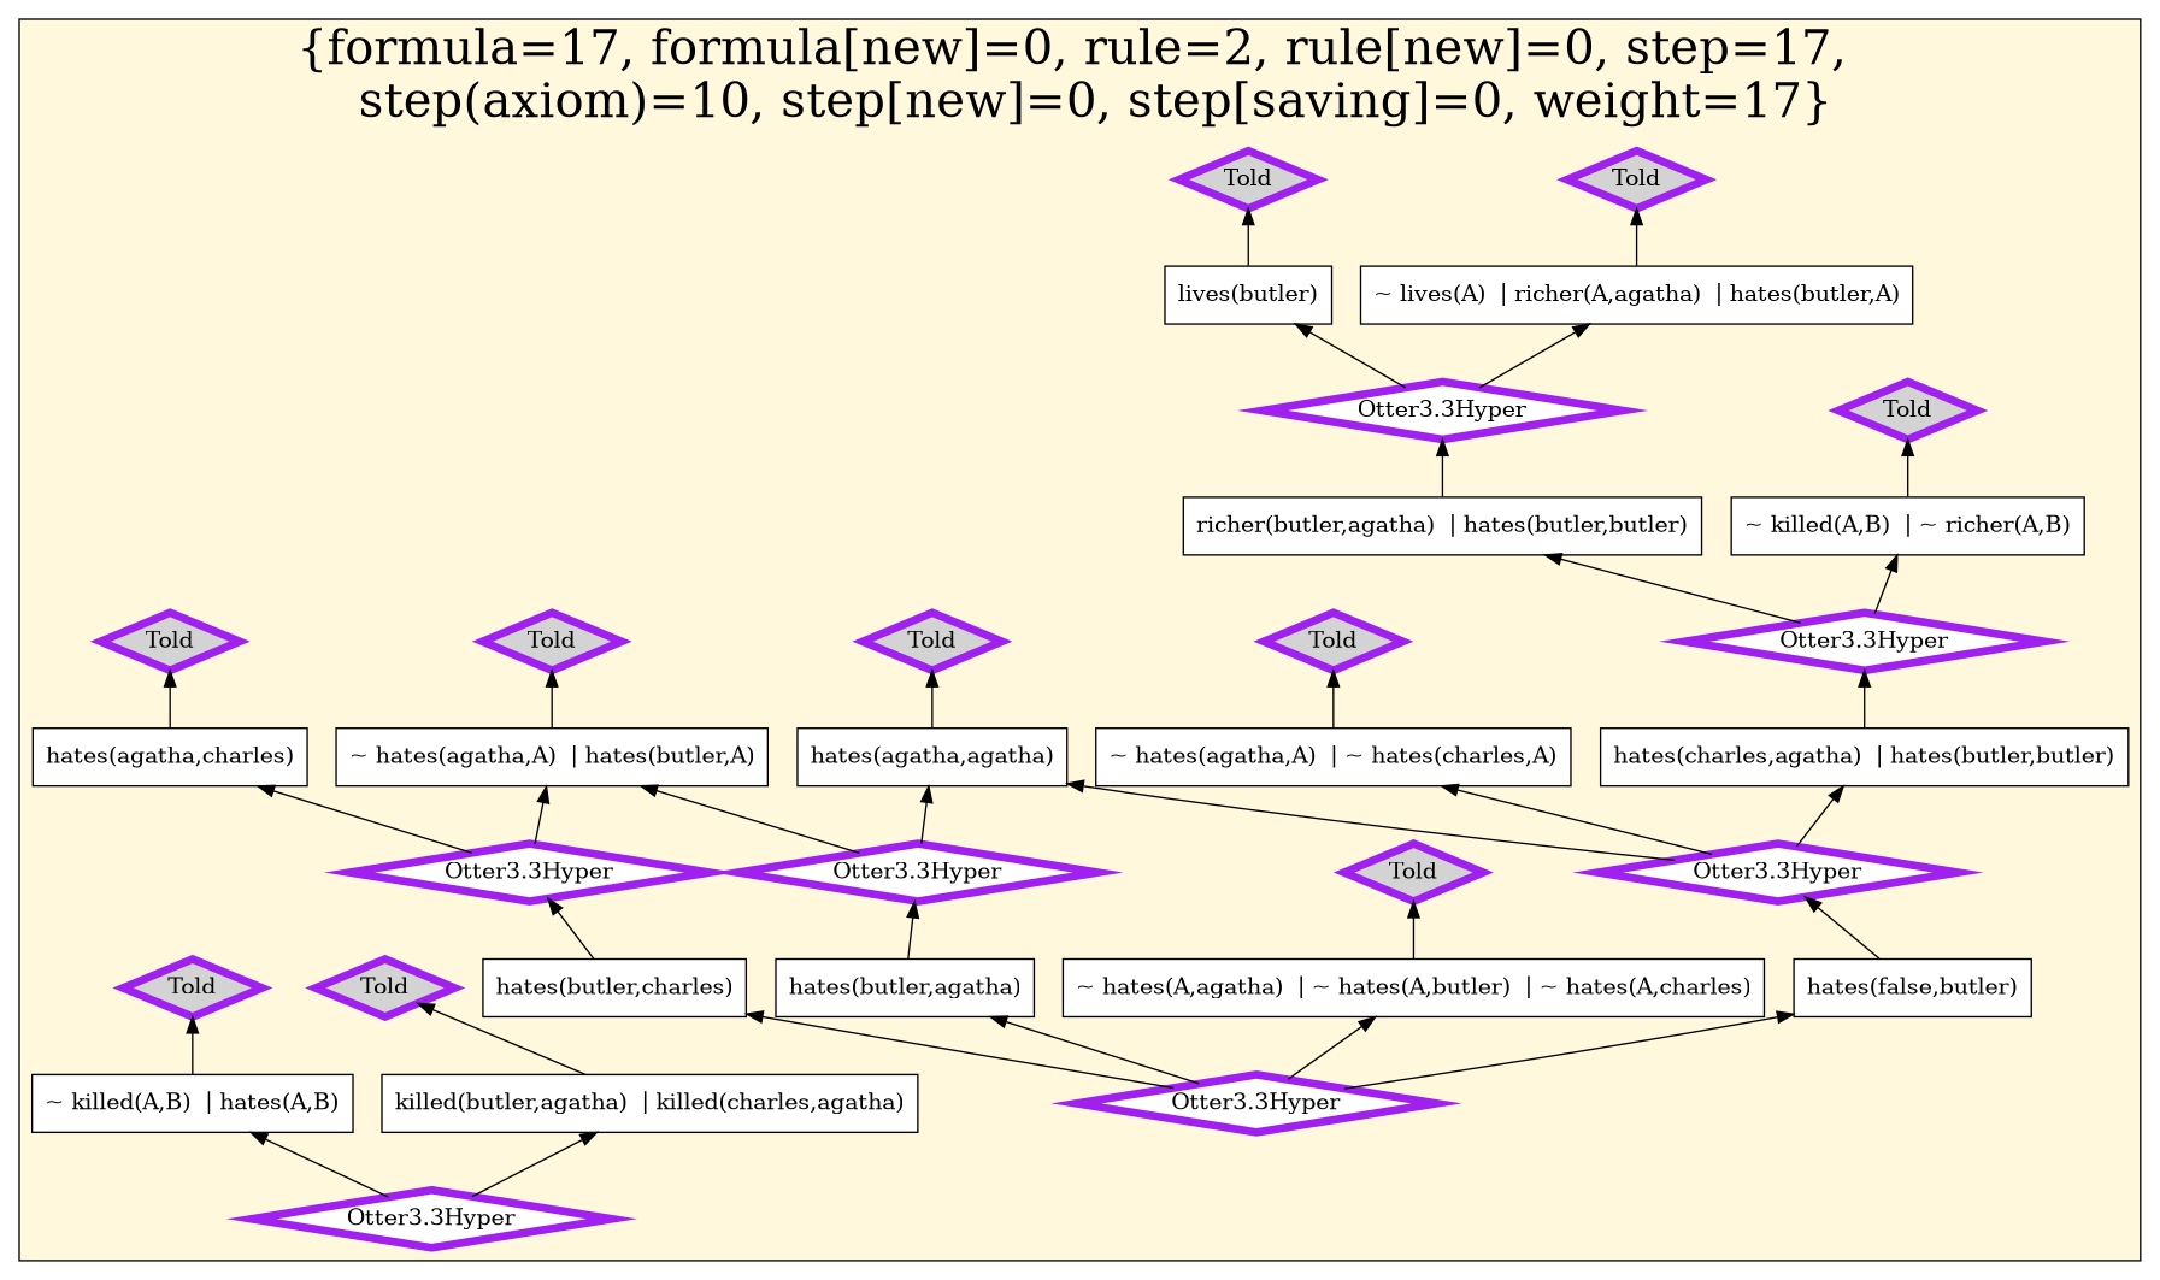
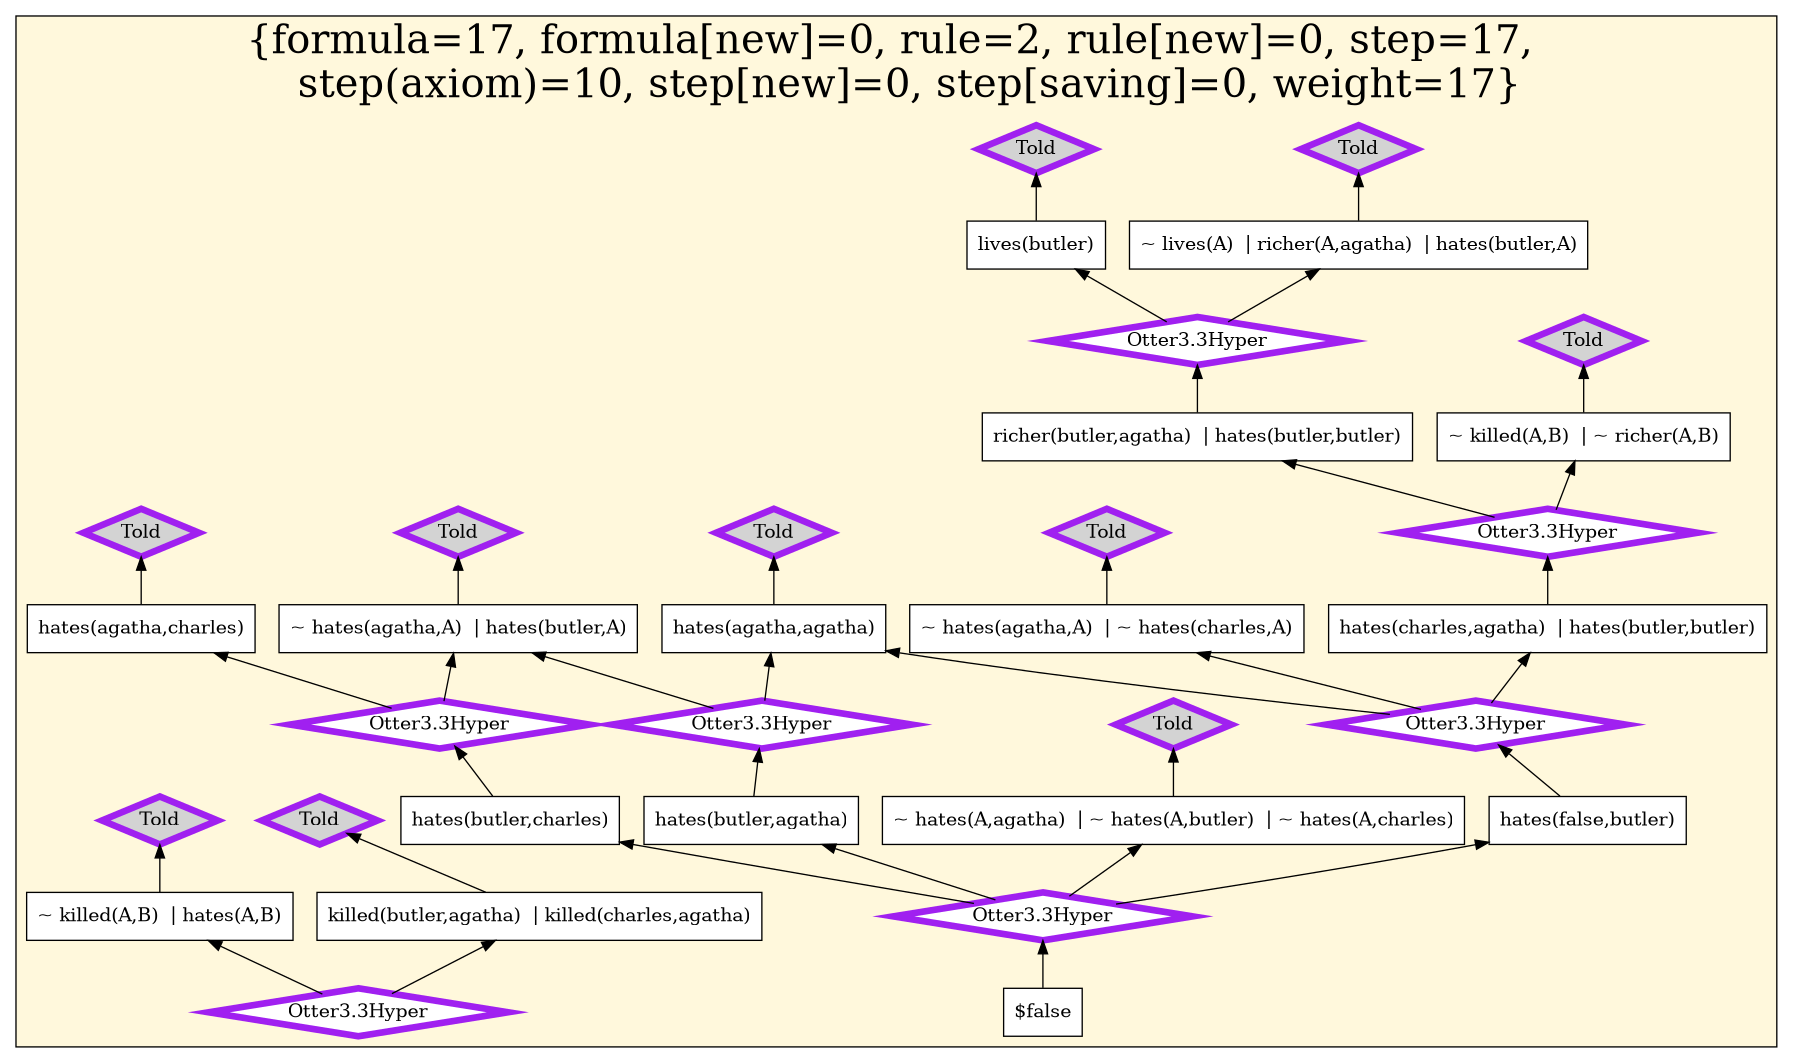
  digraph {
    rankdir=BT
    node [color=purple fillcolor=white shape=diamond style=filled penwidth=5]
    n1 [color=black label="lives(butler)" shape=box penwidth=""]
    n2 [color=black label="hates(charles,agatha)  | hates(butler,butler)" shape=box penwidth=""]
    n3 [color=black label="~ hates(agatha,A)  | hates(butler,A)" shape=box penwidth=""]
    n4 [color=black label="hates(butler,charles)" shape=box penwidth=""]
    n5 [color=black label="hates(butler,agatha)" shape=box penwidth=""]
    n6 [color=black label="richer(butler,agatha)  | hates(butler,butler)" shape=box penwidth=""]
    n7 [color=black label="~ hates(A,agatha)  | ~ hates(A,butler)  | ~ hates(A,charles)" shape=box penwidth=""]
    n8 [color=black label="hates(agatha,agatha)" shape=box penwidth=""]
    n9 [color=black label="hates(agatha,charles)" shape=box penwidth=""]
    n10 [color=black label="~ lives(A)  | richer(A,agatha)  | hates(butler,A)" shape=box penwidth=""]
    n11 [color=black label="hates(false,butler)" shape=box penwidth=""]
    n12 [color=black label="~ hates(agatha,A)  | ~ hates(charles,A)" shape=box penwidth=""]
    n13 [color=black label="~ killed(A,B)  | ~ richer(A,B)" shape=box penwidth=""]
+   n14 [color=black label="$false" shape=box penwidth=""]
    n15 [color=black label="~ killed(A,B)  | hates(A,B)" shape=box penwidth=""]
    n16 [color=black label="killed(butler,agatha)  | killed(charles,agatha)" shape=box penwidth=""]
    n17 [fillcolor=lightgrey label=Told]
    n18 [fillcolor=lightgrey label=Told]
    n19 [label="Otter3.3Hyper"]
    n20 [label="Otter3.3Hyper"]
    n21 [fillcolor=lightgrey label=Told]
    n22 [fillcolor=lightgrey label=Told]
    n23 [label="Otter3.3Hyper"]
    n24 [label="Otter3.3Hyper"]
    n25 [label="Otter3.3Hyper"]
    n26 [fillcolor=lightgrey label=Told]
    n27 [fillcolor=lightgrey label=Told]
    n28 [fillcolor=lightgrey label=Told]
    n29 [fillcolor=lightgrey label=Told]
    n30 [label="Otter3.3Hyper"]
    n31 [fillcolor=lightgrey label=Told]
    n32 [fillcolor=lightgrey label=Told]
    n33 [label="Otter3.3Hyper"]
    subgraph cluster_1 {
      fillcolor=cornsilk
      fontsize=30
      label="{formula=17, formula[new]=0, rule=2, rule[new]=0, step=17, \n  step(axiom)=10, step[new]=0, step[saving]=0, weight=17}"
      labelloc=b
      style=filled
      n1
      n2
      n3
      n4
      n5
      n6
      n7
      n8
      n9
      n10
      n11
      n12
      n13
+     n14
      n15
      n16
      n17
      n18
      n19
      n20
      n21
      n22
      n23
      n24
      n25
      n26
      n27
      n28
      n29
      n30
      n31
      n32
      n33
    }
    n1 -> n32
    n2 -> n33
    n3 -> n26
    n4 -> n20
    n5 -> n30
    n6 -> n24
    n7 -> n21
    n8 -> n17
    n9 -> n29
    n10 -> n22
    n11 -> n19
    n12 -> n27
    n13 -> n18
+   n14 -> n25
    n15 -> n28
    n16 -> n31
    n19 -> n2
    n19 -> n8
    n19 -> n12
    n20 -> n3
    n20 -> n9
    n23 -> n15
    n23 -> n16
    n24 -> n1
    n24 -> n10
    n25 -> n4
    n25 -> n5
    n25 -> n7
    n25 -> n11
    n30 -> n3
    n30 -> n8
    n33 -> n6
    n33 -> n13
  }
